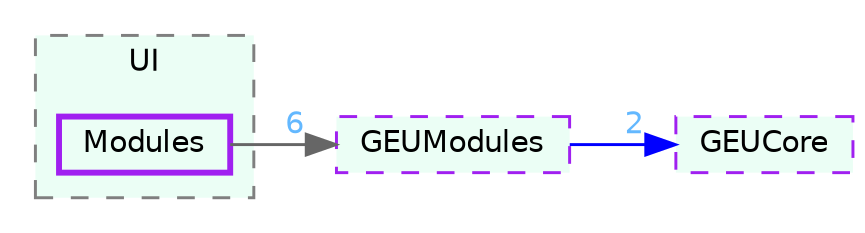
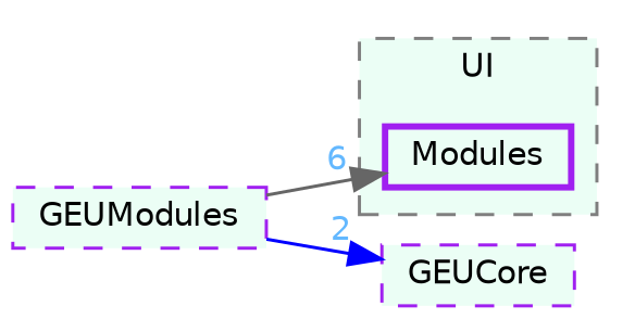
  digraph {
    compound=true
    rankdir=LR
    node [color=purple fillcolor="#ebfef5" fontname=Helvetica fontsize=10 shape=box style="filled,dashed"]
    edge [fontcolor=steelblue1 fontname=Helvetica fontsize=10 labeldistance=1.5 labelfontname=Helvetica labelfontsize=10]
    n1 [height=0.2 label=Modules style="filled,bold" width=0.4]
    n2 [height=0.2 label=GEUModules width=0.4]
    n3 [height=0.2 label=GEUCore width=0.4]
    subgraph cluster_1 {
      bgcolor="#ebfef5"
      fontname=Helvetica
      fontsize=10
      label=UI
      pencolor=grey50
      style="filled,dashed"
      n1
    }
-   n1 -> n2 [color=gray40 headlabel=6]
+   n2 -> n1 [color=gray40 headlabel=6]
    n2 -> n3 [color=blue headlabel=2]
  }
